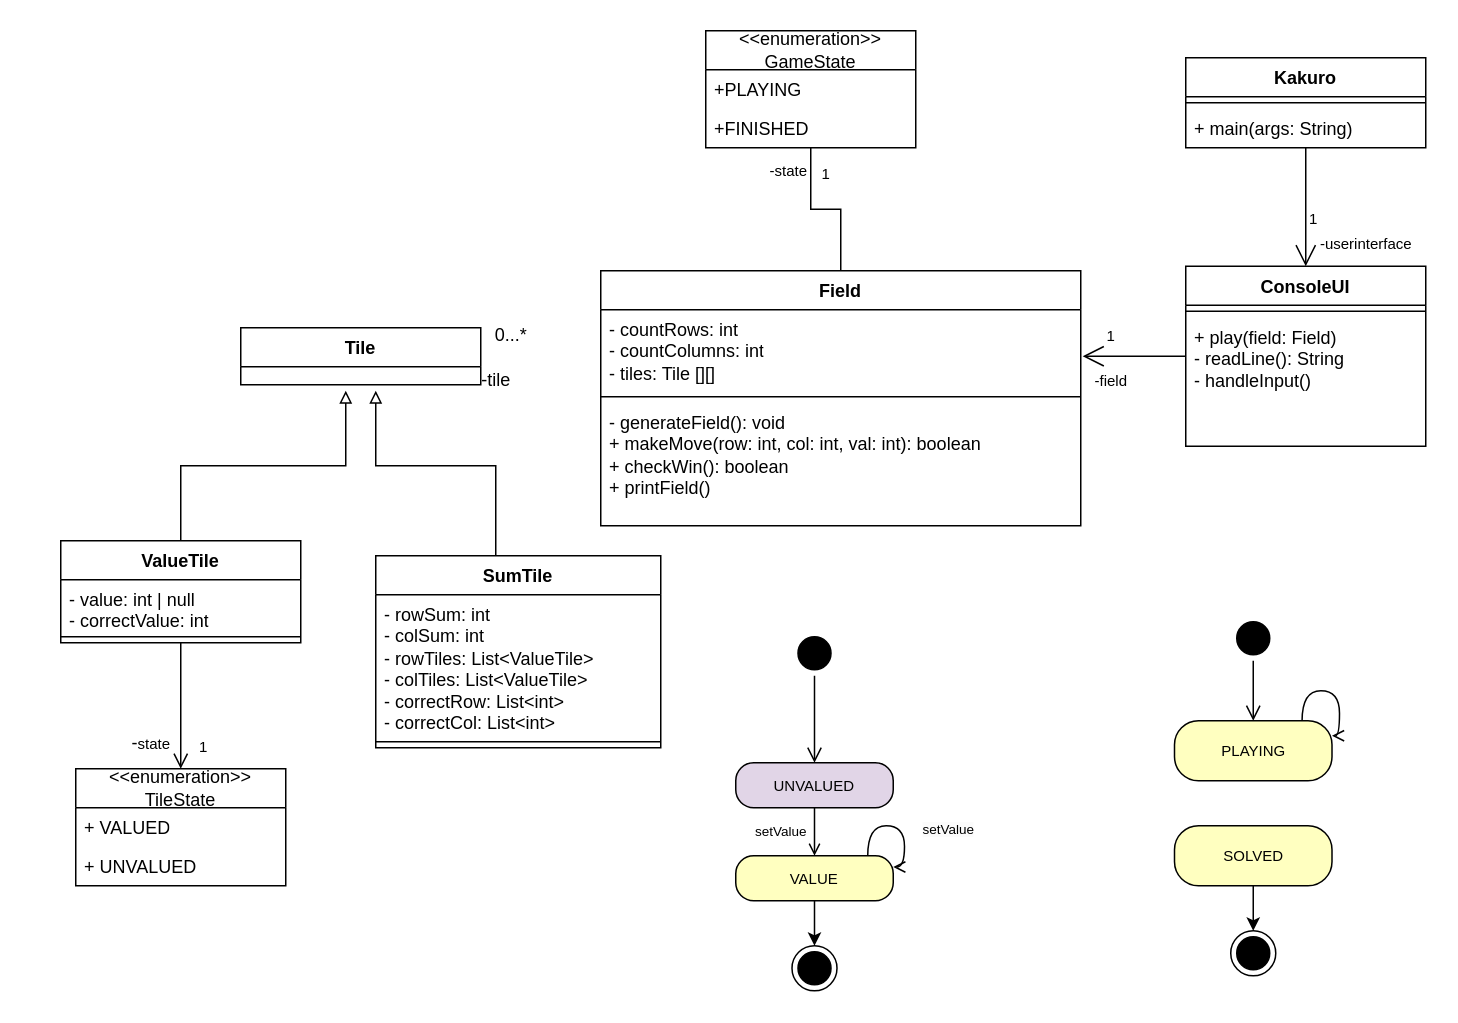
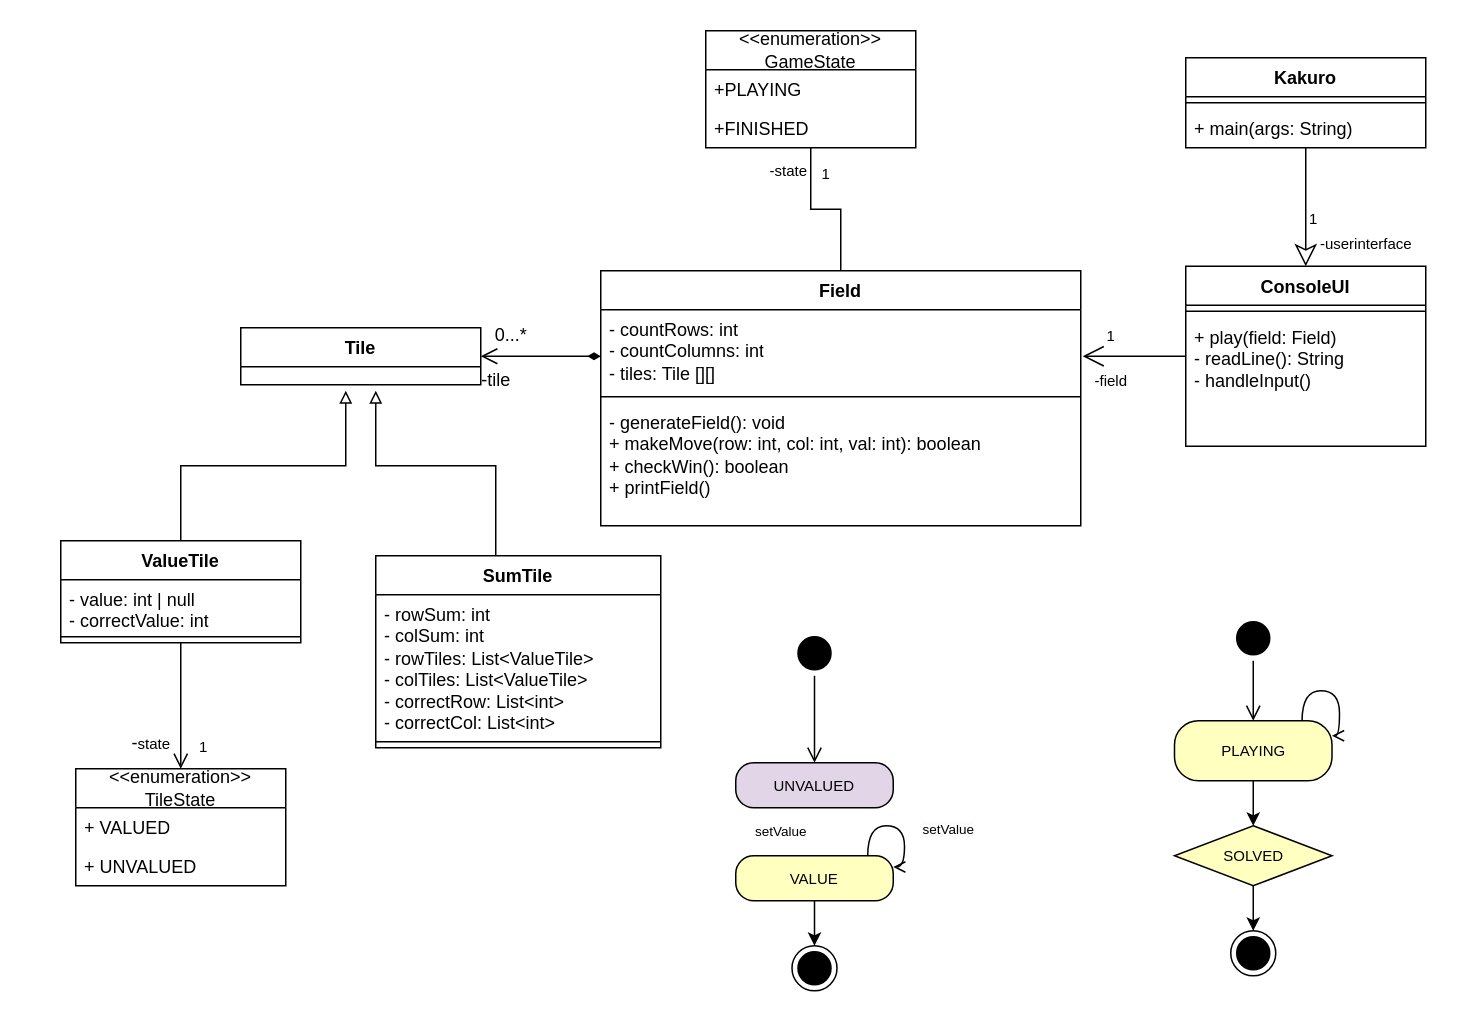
  <mxCell id="0" />
  <mxCell id="1" parent="0" />
+ <mxCell id="2" style="edgeStyle=orthogonalEdgeStyle;rounded=0;orthogonalLoop=1;jettySize=auto;html=1;entryX=1;entryY=0.5;entryDx=0;entryDy=0;endArrow=open;startFill=1;startArrow=diamondThin;endFill=0;endSize=9;" parent="1" source="4" target="9" edge="1"><mxGeometry relative="1" as="geometry"><mxPoint x="308.24" y="236.096" as="targetPoint" /><Array as="points"><mxPoint x="340" y="237" /><mxPoint x="340" y="237" /></Array></mxGeometry></mxCell>
  <mxCell id="3" style="edgeStyle=orthogonalEdgeStyle;rounded=0;orthogonalLoop=1;jettySize=auto;html=1;entryX=0.5;entryY=1;entryDx=0;entryDy=0;labelPosition=left;verticalLabelPosition=top;align=right;verticalAlign=bottom;endArrow=none;endFill=0;endSize=8;" parent="1" source="4" target="13" edge="1"><mxGeometry relative="1" as="geometry"><mxPoint x="480" y="90" as="targetPoint" /></mxGeometry></mxCell>
  <mxCell id="4" value="Field" style="swimlane;fontStyle=1;align=center;verticalAlign=top;childLayout=stackLayout;horizontal=1;startSize=26;horizontalStack=0;resizeParent=1;resizeParentMax=0;resizeLast=0;collapsible=1;marginBottom=0;whiteSpace=wrap;html=1;" parent="1" vertex="1"><mxGeometry x="400" y="180" width="320" height="170" as="geometry" /></mxCell>
  <mxCell id="5" value="- countRows: int&lt;div&gt;- countColumns: int&lt;/div&gt;&lt;div&gt;- tiles: Tile [][]&lt;/div&gt;" style="text;strokeColor=none;fillColor=none;align=left;verticalAlign=top;spacingLeft=4;spacingRight=4;overflow=hidden;rotatable=0;points=[[0,0.5],[1,0.5]];portConstraint=eastwest;whiteSpace=wrap;html=1;" parent="4" vertex="1"><mxGeometry y="26" width="320" height="54" as="geometry" /></mxCell>
  <mxCell id="6" value="" style="line;strokeWidth=1;fillColor=none;align=left;verticalAlign=middle;spacingTop=-1;spacingLeft=3;spacingRight=3;rotatable=0;labelPosition=right;points=[];portConstraint=eastwest;strokeColor=inherit;" parent="4" vertex="1"><mxGeometry y="80" width="320" height="8" as="geometry" /></mxCell>
  <mxCell id="7" value="- generateField(): void&lt;br&gt;&lt;span style=&quot;background-color: transparent; color: light-dark(rgb(0, 0, 0), rgb(255, 255, 255));&quot;&gt;+ makeMove(row: int, col: int, val: int): boolean&lt;/span&gt;&lt;div&gt;&lt;div&gt;+ checkWin(): boolean&lt;/div&gt;&lt;div&gt;+ printField()&lt;/div&gt;&lt;/div&gt;" style="text;strokeColor=none;fillColor=none;align=left;verticalAlign=top;spacingLeft=4;spacingRight=4;overflow=hidden;rotatable=0;points=[[0,0.5],[1,0.5]];portConstraint=eastwest;whiteSpace=wrap;html=1;" parent="4" vertex="1"><mxGeometry y="88" width="320" height="82" as="geometry" /></mxCell>
  <mxCell id="8" style="edgeStyle=orthogonalEdgeStyle;rounded=0;orthogonalLoop=1;jettySize=auto;html=1;entryX=0.5;entryY=0;entryDx=0;entryDy=0;endArrow=open;endFill=0;endSize=8;exitX=0.5;exitY=0.964;exitDx=0;exitDy=0;exitPerimeter=0;" parent="1" source="12" target="37" edge="1"><mxGeometry relative="1" as="geometry"><mxPoint x="200" y="110" as="targetPoint" /><Array as="points"><mxPoint x="120" y="490" /><mxPoint x="120" y="490" /></Array></mxGeometry></mxCell>
  <mxCell id="9" value="&lt;div&gt;&lt;span style=&quot;background-color: transparent; color: light-dark(rgb(0, 0, 0), rgb(255, 255, 255));&quot;&gt;Tile&lt;/span&gt;&lt;/div&gt;" style="swimlane;fontStyle=1;align=center;verticalAlign=top;childLayout=stackLayout;horizontal=1;startSize=26;horizontalStack=0;resizeParent=1;resizeParentMax=0;resizeLast=0;collapsible=1;marginBottom=0;whiteSpace=wrap;html=1;" parent="1" vertex="1"><mxGeometry x="160" y="218" width="160" height="38" as="geometry" /></mxCell>
  <mxCell id="10" value="ValueTile" style="swimlane;fontStyle=1;align=center;verticalAlign=top;childLayout=stackLayout;horizontal=1;startSize=26;horizontalStack=0;resizeParent=1;resizeParentMax=0;resizeLast=0;collapsible=1;marginBottom=0;whiteSpace=wrap;html=1;" parent="1" vertex="1"><mxGeometry y="360" width="160" height="68" as="geometry" x="40" /></mxCell>
  <mxCell id="11" value="- value: int | null&lt;div&gt;- correctValue: int&lt;/div&gt;" style="text;strokeColor=none;fillColor=none;align=left;verticalAlign=top;spacingLeft=4;spacingRight=4;overflow=hidden;rotatable=0;points=[[0,0.5],[1,0.5]];portConstraint=eastwest;whiteSpace=wrap;html=1;" parent="10" vertex="1"><mxGeometry y="26" width="160" height="34" as="geometry" /></mxCell>
  <mxCell id="12" value="" style="line;strokeWidth=1;fillColor=none;align=left;verticalAlign=middle;spacingTop=-1;spacingLeft=3;spacingRight=3;rotatable=0;labelPosition=right;points=[];portConstraint=eastwest;strokeColor=inherit;" parent="10" vertex="1"><mxGeometry y="60" width="160" height="8" as="geometry" /></mxCell>
  <mxCell id="13" value="&amp;lt;&amp;lt;enumeration&amp;gt;&amp;gt;&lt;br&gt;GameState" style="swimlane;fontStyle=0;childLayout=stackLayout;horizontal=1;startSize=26;fillColor=none;horizontalStack=0;resizeParent=1;resizeParentMax=0;resizeLast=0;collapsible=1;marginBottom=0;whiteSpace=wrap;html=1;" parent="1" vertex="1"><mxGeometry x="470" y="20" width="140" height="78" as="geometry" /></mxCell>
  <mxCell id="14" value="+PLAYING" style="text;strokeColor=none;fillColor=none;align=left;verticalAlign=top;spacingLeft=4;spacingRight=4;overflow=hidden;rotatable=0;points=[[0,0.5],[1,0.5]];portConstraint=eastwest;whiteSpace=wrap;html=1;" parent="13" vertex="1"><mxGeometry y="26" width="140" height="26" as="geometry" /></mxCell>
  <mxCell id="15" value="+FINISHED" style="text;strokeColor=none;fillColor=none;align=left;verticalAlign=top;spacingLeft=4;spacingRight=4;overflow=hidden;rotatable=0;points=[[0,0.5],[1,0.5]];portConstraint=eastwest;whiteSpace=wrap;html=1;" parent="13" vertex="1"><mxGeometry y="52" width="140" height="26" as="geometry" /></mxCell>
  <mxCell id="16" style="edgeStyle=orthogonalEdgeStyle;rounded=0;orthogonalLoop=1;jettySize=auto;html=1;endArrow=block;endFill=0;exitX=0.5;exitY=0;exitDx=0;exitDy=0;" parent="1" source="26" edge="1"><mxGeometry relative="1" as="geometry"><mxPoint x="250" y="260" as="targetPoint" /><mxPoint x="330.005" y="362" as="sourcePoint" /><Array as="points"><mxPoint x="330" y="310" /><mxPoint x="250" y="310" /></Array></mxGeometry></mxCell>
  <mxCell id="17" value="ConsoleUI" style="swimlane;fontStyle=1;align=center;verticalAlign=top;childLayout=stackLayout;horizontal=1;startSize=26;horizontalStack=0;resizeParent=1;resizeParentMax=0;resizeLast=0;collapsible=1;marginBottom=0;whiteSpace=wrap;html=1;" parent="1" vertex="1"><mxGeometry x="790" y="177" width="160" height="120" as="geometry" /></mxCell>
  <mxCell id="18" value="" style="line;strokeWidth=1;fillColor=none;align=left;verticalAlign=middle;spacingTop=-1;spacingLeft=3;spacingRight=3;rotatable=0;labelPosition=right;points=[];portConstraint=eastwest;strokeColor=inherit;" parent="17" vertex="1"><mxGeometry y="26" width="160" height="8" as="geometry" /></mxCell>
  <mxCell id="19" value="+ play(field: Field)&lt;div&gt;&lt;span style=&quot;background-color: transparent; color: light-dark(rgb(0, 0, 0), rgb(255, 255, 255));&quot;&gt;- readLine(): String&lt;/span&gt;&lt;/div&gt;&lt;div&gt;- handleInput()&lt;/div&gt;&lt;div&gt;&lt;br&gt;&lt;/div&gt;" style="text;strokeColor=none;fillColor=none;align=left;verticalAlign=top;spacingLeft=4;spacingRight=4;overflow=hidden;rotatable=0;points=[[0,0.5],[1,0.5]];portConstraint=eastwest;whiteSpace=wrap;html=1;" parent="17" vertex="1"><mxGeometry y="34" width="160" height="86" as="geometry" /></mxCell>
  <mxCell id="20" style="edgeStyle=orthogonalEdgeStyle;rounded=0;orthogonalLoop=1;jettySize=auto;html=1;endArrow=open;endFill=0;endSize=12;entryX=1.004;entryY=0.574;entryDx=0;entryDy=0;entryPerimeter=0;" parent="1" source="17" target="5" edge="1"><mxGeometry relative="1" as="geometry"><mxPoint x="580" y="237" as="targetPoint" /></mxGeometry></mxCell>
- <mxCell id="21" style="edgeStyle=orthogonalEdgeStyle;rounded=0;orthogonalLoop=1;jettySize=auto;html=1;entryX=0.5;entryY=0;entryDx=0;entryDy=0;endArrow=open;endFill=0;endSize=12;" parent="1" source="22" target="17" edge="1"><mxGeometry relative="1" as="geometry" /></mxCell>
+ <mxCell id="21" style="edgeStyle=orthogonalEdgeStyle;rounded=0;orthogonalLoop=1;jettySize=auto;html=1;entryX=0.5;entryY=0;entryDx=0;entryDy=0;endArrow=classic;endFill=0;endSize=12;" parent="1" source="22" target="17" edge="1"><mxGeometry relative="1" as="geometry" /></mxCell>
  <mxCell id="22" value="Kakuro" style="swimlane;fontStyle=1;align=center;verticalAlign=top;childLayout=stackLayout;horizontal=1;startSize=26;horizontalStack=0;resizeParent=1;resizeParentMax=0;resizeLast=0;collapsible=1;marginBottom=0;whiteSpace=wrap;html=1;" parent="1" vertex="1"><mxGeometry x="790" y="38" width="160" height="60" as="geometry" /></mxCell>
  <mxCell id="23" value="" style="line;strokeWidth=1;fillColor=none;align=left;verticalAlign=middle;spacingTop=-1;spacingLeft=3;spacingRight=3;rotatable=0;labelPosition=right;points=[];portConstraint=eastwest;strokeColor=inherit;" parent="22" vertex="1"><mxGeometry y="26" width="160" height="8" as="geometry" /></mxCell>
  <mxCell id="24" value="+ main(args: String)" style="text;strokeColor=none;fillColor=none;align=left;verticalAlign=top;spacingLeft=4;spacingRight=4;overflow=hidden;rotatable=0;points=[[0,0.5],[1,0.5]];portConstraint=eastwest;whiteSpace=wrap;html=1;" parent="22" vertex="1"><mxGeometry y="34" width="160" height="26" as="geometry" /></mxCell>
  <mxCell id="25" style="edgeStyle=orthogonalEdgeStyle;rounded=0;orthogonalLoop=1;jettySize=auto;html=1;endArrow=block;endFill=0;" parent="1" source="10" edge="1"><mxGeometry relative="1" as="geometry"><Array as="points"><mxPoint x="120" y="310" /><mxPoint x="230" y="310" /><mxPoint x="230" y="260" /></Array><mxPoint x="230" y="260" as="targetPoint" /></mxGeometry></mxCell>
  <mxCell id="26" value="Sum&lt;span style=&quot;background-color: transparent; color: light-dark(rgb(0, 0, 0), rgb(255, 255, 255));&quot;&gt;Tile&lt;/span&gt;" style="swimlane;fontStyle=1;align=center;verticalAlign=top;childLayout=stackLayout;horizontal=1;startSize=26;horizontalStack=0;resizeParent=1;resizeParentMax=0;resizeLast=0;collapsible=1;marginBottom=0;whiteSpace=wrap;html=1;" parent="1" vertex="1"><mxGeometry x="250" y="370" width="190" height="128" as="geometry" /></mxCell>
  <mxCell id="27" value="- rowSum: int&lt;div&gt;- colSum: int&lt;/div&gt;&lt;div&gt;- rowTiles: List&amp;lt;ValueTile&amp;gt;&lt;/div&gt;&lt;div&gt;- colTiles: List&amp;lt;ValueTile&amp;gt;&lt;/div&gt;&lt;div&gt;- correctRow: List&amp;lt;int&amp;gt;&lt;br&gt;- correctCol: List&amp;lt;int&amp;gt;&lt;/div&gt;&lt;div&gt;&lt;br&gt;&lt;/div&gt;&lt;div&gt;&lt;br&gt;&lt;/div&gt;" style="text;strokeColor=none;fillColor=none;align=left;verticalAlign=top;spacingLeft=4;spacingRight=4;overflow=hidden;rotatable=0;points=[[0,0.5],[1,0.5]];portConstraint=eastwest;whiteSpace=wrap;html=1;" parent="26" vertex="1"><mxGeometry y="26" width="190" height="94" as="geometry" /></mxCell>
  <mxCell id="28" value="" style="line;strokeWidth=1;fillColor=none;align=left;verticalAlign=middle;spacingTop=-1;spacingLeft=3;spacingRight=3;rotatable=0;labelPosition=right;points=[];portConstraint=eastwest;strokeColor=inherit;" parent="26" vertex="1"><mxGeometry y="120" width="190" height="8" as="geometry" /></mxCell>
  <mxCell id="29" value="-state" style="text;html=1;align=center;verticalAlign=middle;resizable=0;points=[];autosize=1;strokeColor=none;fillColor=none;fontSize=10;" parent="1" vertex="1"><mxGeometry x="500" y="98" width="50" height="30" as="geometry" /></mxCell>
  <mxCell id="30" value="&lt;font&gt;1&lt;/font&gt;" style="text;html=1;align=center;verticalAlign=middle;resizable=0;points=[];autosize=1;strokeColor=none;fillColor=none;fontSize=10;" parent="1" vertex="1"><mxGeometry x="535" y="100" width="30" height="30" as="geometry" /></mxCell>
  <mxCell id="31" value="&lt;font style=&quot;font-size: 10px;&quot;&gt;-userinterface&lt;/font&gt;" style="text;html=1;align=center;verticalAlign=middle;resizable=0;points=[];autosize=1;strokeColor=none;fillColor=none;" parent="1" vertex="1"><mxGeometry x="870" y="147" width="80" height="30" as="geometry" /></mxCell>
  <mxCell id="32" value="1" style="text;html=1;align=center;verticalAlign=middle;resizable=0;points=[];autosize=1;strokeColor=none;fillColor=none;fontSize=10;" parent="1" vertex="1"><mxGeometry x="860" y="130" width="30" height="30" as="geometry" /></mxCell>
  <mxCell id="33" value="&lt;font style=&quot;font-size: 10px;&quot;&gt;-field&lt;/font&gt;" style="text;html=1;align=center;verticalAlign=middle;resizable=0;points=[];autosize=1;strokeColor=none;fillColor=none;" parent="1" vertex="1"><mxGeometry x="715" y="238" width="50" height="30" as="geometry" /></mxCell>
  <mxCell id="34" value="1" style="text;html=1;align=center;verticalAlign=middle;resizable=0;points=[];autosize=1;strokeColor=none;fillColor=none;fontSize=10;" parent="1" vertex="1"><mxGeometry x="725" y="208" width="30" height="30" as="geometry" /></mxCell>
  <mxCell id="35" value="-tile" style="text;html=1;align=center;verticalAlign=middle;resizable=0;points=[];autosize=1;strokeColor=none;fillColor=none;" parent="1" vertex="1"><mxGeometry x="310" y="238" width="40" height="30" as="geometry" /></mxCell>
  <mxCell id="36" value="0...*" style="text;html=1;align=center;verticalAlign=middle;resizable=0;points=[];autosize=1;strokeColor=none;fillColor=none;" parent="1" vertex="1"><mxGeometry x="320" y="208" width="40" height="30" as="geometry" /></mxCell>
  <mxCell id="37" value="&amp;lt;&amp;lt;enumeration&amp;gt;&amp;gt;&lt;br&gt;TileState" style="swimlane;fontStyle=0;childLayout=stackLayout;horizontal=1;startSize=26;fillColor=none;horizontalStack=0;resizeParent=1;resizeParentMax=0;resizeLast=0;collapsible=1;marginBottom=0;whiteSpace=wrap;html=1;" parent="1" vertex="1"><mxGeometry x="50" y="512" width="140" height="78" as="geometry" /></mxCell>
  <mxCell id="38" value="+ VALUED" style="text;strokeColor=none;fillColor=none;align=left;verticalAlign=top;spacingLeft=4;spacingRight=4;overflow=hidden;rotatable=0;points=[[0,0.5],[1,0.5]];portConstraint=eastwest;whiteSpace=wrap;html=1;" parent="37" vertex="1"><mxGeometry y="26" width="140" height="26" as="geometry" /></mxCell>
  <mxCell id="39" value="+ UNVALUED" style="text;strokeColor=none;fillColor=none;align=left;verticalAlign=top;spacingLeft=4;spacingRight=4;overflow=hidden;rotatable=0;points=[[0,0.5],[1,0.5]];portConstraint=eastwest;whiteSpace=wrap;html=1;" parent="37" vertex="1"><mxGeometry y="52" width="140" height="26" as="geometry" /></mxCell>
  <mxCell id="40" value="&lt;font style=&quot;font-size: 10px;&quot;&gt;1&lt;/font&gt;" style="text;html=1;align=center;verticalAlign=middle;resizable=0;points=[];autosize=1;strokeColor=none;fillColor=none;" parent="1" vertex="1"><mxGeometry x="120" y="482" width="30" height="30" as="geometry" /></mxCell>
  <mxCell id="41" value="" style="ellipse;html=1;shape=startState;fillColor=#000000;strokeColor=#000000;" parent="1" vertex="1"><mxGeometry x="527.5" y="420" width="30" height="30" as="geometry" /></mxCell>
  <mxCell id="42" value="" style="edgeStyle=orthogonalEdgeStyle;html=1;verticalAlign=bottom;endArrow=open;endSize=8;strokeColor=#000000;rounded=0;entryX=0.5;entryY=0;entryDx=0;entryDy=0;" parent="1" source="41" target="44" edge="1"><mxGeometry relative="1" as="geometry"><mxPoint x="542.5" y="550" as="targetPoint" /></mxGeometry></mxCell>
- <mxCell id="43" style="edgeStyle=orthogonalEdgeStyle;rounded=0;orthogonalLoop=1;jettySize=auto;html=1;entryX=0.5;entryY=0;entryDx=0;entryDy=0;endArrow=open;endFill=0;" parent="1" source="44" target="47" edge="1"><mxGeometry relative="1" as="geometry" /></mxCell>
  <mxCell id="44" value="&lt;font style=&quot;font-size: 10px;&quot;&gt;UNVALUED&lt;/font&gt;" style="rounded=1;whiteSpace=wrap;html=1;arcSize=40;fontColor=#000000;fillColor=#e1d5e7;strokeColor=light-dark(#000000, #ff9090);" parent="1" vertex="1"><mxGeometry x="490" y="508" width="105" height="30" as="geometry" /></mxCell>
  <mxCell id="45" style="edgeStyle=orthogonalEdgeStyle;rounded=0;orthogonalLoop=1;jettySize=auto;html=1;entryX=0.5;entryY=0;entryDx=0;entryDy=0;" parent="1" source="47" target="49" edge="1"><mxGeometry relative="1" as="geometry" /></mxCell>
  <mxCell id="46" style="edgeStyle=orthogonalEdgeStyle;rounded=0;orthogonalLoop=1;jettySize=auto;html=1;entryX=1;entryY=0.25;entryDx=0;entryDy=0;elbow=vertical;curved=1;exitX=0.838;exitY=0.001;exitDx=0;exitDy=0;exitPerimeter=0;endArrow=open;endFill=0;" parent="1" source="47" target="47" edge="1"><mxGeometry relative="1" as="geometry"><mxPoint x="642.5" y="585" as="targetPoint" /><Array as="points"><mxPoint x="578.5" y="550" /><mxPoint x="602.5" y="550" /><mxPoint x="602.5" y="577" /></Array></mxGeometry></mxCell>
  <mxCell id="47" value="&lt;font style=&quot;font-size: 10px;&quot;&gt;VALUE&lt;/font&gt;" style="rounded=1;whiteSpace=wrap;html=1;arcSize=40;fontColor=#000000;fillColor=#ffffc0;strokeColor=light-dark(#000000, #ff9090);" parent="1" vertex="1"><mxGeometry x="490" y="570" width="105" height="30" as="geometry" /></mxCell>
  <mxCell id="48" value="-&lt;font style=&quot;font-size: 10px;&quot;&gt;state&lt;/font&gt;" style="text;html=1;align=center;verticalAlign=middle;resizable=0;points=[];autosize=1;strokeColor=none;fillColor=none;" parent="1" vertex="1"><mxGeometry x="20" y="480" width="160" height="30" as="geometry" /></mxCell>
  <mxCell id="49" value="" style="ellipse;html=1;shape=endState;fillColor=#000000;strokeColor=light-dark(#000000, #ff9090);" parent="1" vertex="1"><mxGeometry x="527.5" y="630" width="30" height="30" as="geometry" /></mxCell>
  <mxCell id="50" value="&lt;font style=&quot;font-size: 9px;&quot;&gt;setValue&lt;/font&gt;" style="text;html=1;align=center;verticalAlign=middle;resizable=0;points=[];autosize=1;strokeColor=none;fillColor=none;" parent="1" vertex="1"><mxGeometry x="490" y="538" width="60" height="30" as="geometry" /></mxCell>
  <mxCell id="51" value="&lt;span style=&quot;color: rgb(0, 0, 0); font-family: Helvetica; font-size: 9px; font-style: normal; font-variant-ligatures: normal; font-variant-caps: normal; font-weight: 400; letter-spacing: normal; orphans: 2; text-align: center; text-indent: 0px; text-transform: none; widows: 2; word-spacing: 0px; -webkit-text-stroke-width: 0px; white-space: nowrap; background-color: rgb(251, 251, 251); text-decoration-thickness: initial; text-decoration-style: initial; text-decoration-color: initial; display: inline !important; float: none;&quot;&gt;setValue&lt;/span&gt;" style="text;whiteSpace=wrap;html=1;" parent="1" vertex="1"><mxGeometry x="612.5" y="538" width="70" height="40" as="geometry" /></mxCell>
  <mxCell id="52" value="" style="ellipse;html=1;shape=startState;fillColor=#000000;strokeColor=#000000;" parent="1" vertex="1"><mxGeometry x="820" y="410" width="30" height="30" as="geometry" /></mxCell>
  <mxCell id="53" value="" style="edgeStyle=orthogonalEdgeStyle;html=1;verticalAlign=bottom;endArrow=open;endSize=8;strokeColor=#000000;rounded=0;entryX=0.5;entryY=0;entryDx=0;entryDy=0;" parent="1" source="52" target="55" edge="1"><mxGeometry relative="1" as="geometry"><mxPoint x="837.5" y="498" as="targetPoint" /></mxGeometry></mxCell>
+ <mxCell id="54" style="edgeStyle=orthogonalEdgeStyle;rounded=0;orthogonalLoop=1;jettySize=auto;html=1;" parent="1" source="55" target="57" edge="1"><mxGeometry relative="1" as="geometry"><mxPoint x="835" y="550" as="targetPoint" /></mxGeometry></mxCell>
  <mxCell id="55" value="&lt;font style=&quot;font-size: 10px;&quot;&gt;PLAYING&lt;/font&gt;" style="rounded=1;whiteSpace=wrap;html=1;arcSize=40;fontColor=#000000;fillColor=#ffffc0;strokeColor=light-dark(#000000, #ff9090);" parent="1" vertex="1"><mxGeometry x="782.5" y="480" width="105" height="40" as="geometry" /></mxCell>
  <mxCell id="56" style="edgeStyle=orthogonalEdgeStyle;rounded=0;orthogonalLoop=1;jettySize=auto;html=1;entryX=0.5;entryY=0;entryDx=0;entryDy=0;" parent="1" source="57" target="58" edge="1"><mxGeometry relative="1" as="geometry"><mxPoint x="835" y="630" as="targetPoint" /></mxGeometry></mxCell>
- <mxCell id="57" value="&lt;font style=&quot;font-size: 10px;&quot;&gt;SOLVED&lt;/font&gt;" style="rounded=1;whiteSpace=wrap;html=1;arcSize=40;fontColor=#000000;fillColor=#ffffc0;strokeColor=light-dark(#000000, #ff9090);" parent="1" vertex="1"><mxGeometry x="782.5" y="550" width="105" height="40" as="geometry" /></mxCell>
+ <mxCell id="57" value="&lt;font style=&quot;font-size: 10px;&quot;&gt;SOLVED&lt;/font&gt;" style="rhombus;whiteSpace=wrap;html=1;arcSize=40;fontColor=#000000;fillColor=#ffffc0;strokeColor=light-dark(#000000, #ff9090);" parent="1" vertex="1"><mxGeometry x="782.5" y="550" width="105" height="40" as="geometry" /></mxCell>
  <mxCell id="58" value="" style="ellipse;html=1;shape=endState;fillColor=#000000;strokeColor=light-dark(#000000, #ff9090);" parent="1" vertex="1"><mxGeometry x="820" y="620" width="30" height="30" as="geometry" /></mxCell>
  <mxCell id="59" style="edgeStyle=orthogonalEdgeStyle;rounded=0;orthogonalLoop=1;jettySize=auto;html=1;entryX=1;entryY=0.25;entryDx=0;entryDy=0;elbow=vertical;curved=1;exitX=0.81;exitY=0;exitDx=0;exitDy=0;exitPerimeter=0;endArrow=open;endFill=0;" parent="1" source="55" target="55" edge="1"><mxGeometry relative="1" as="geometry"><mxPoint x="885.5" y="480" as="targetPoint" /><mxPoint x="867.5" y="472" as="sourcePoint" /><Array as="points"><mxPoint x="867.5" y="460" /><mxPoint x="892.5" y="460" /><mxPoint x="892.5" y="490" /></Array></mxGeometry></mxCell>
